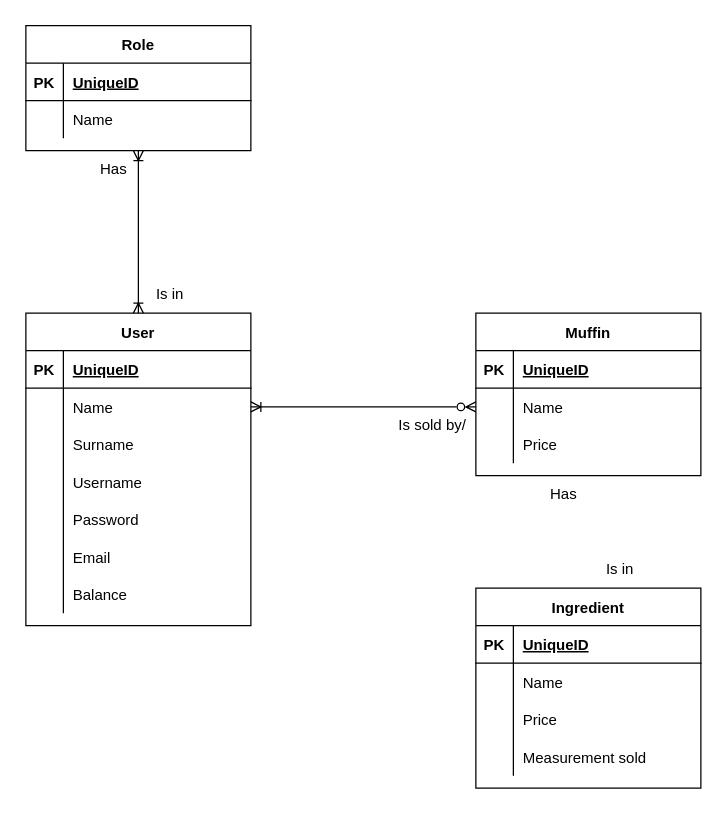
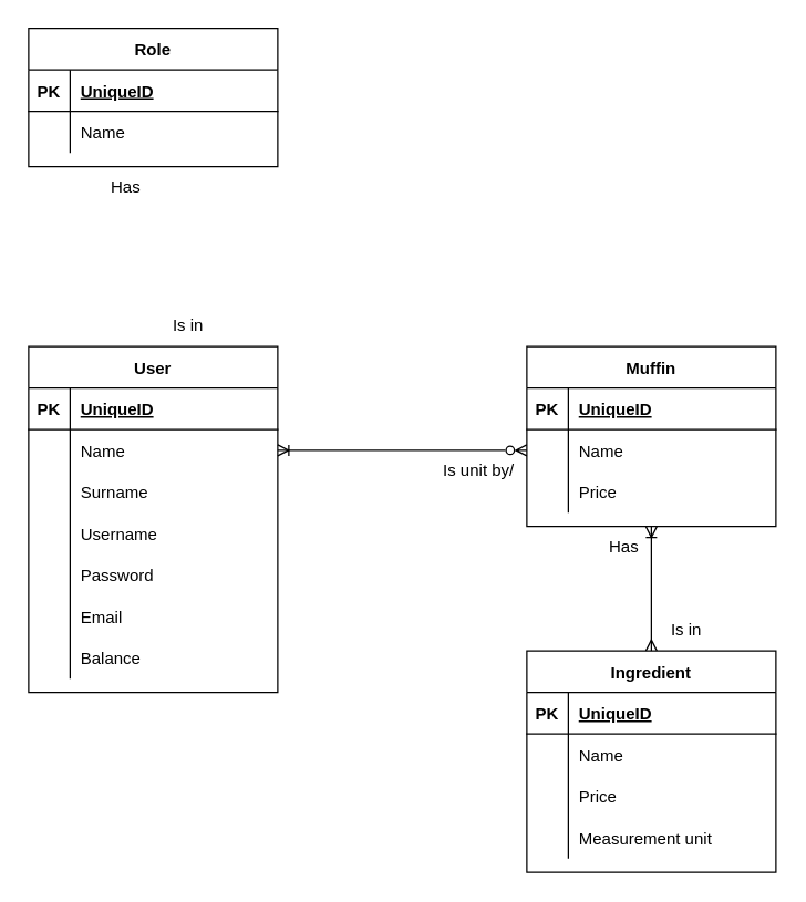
  <mxCell id="0" />
  <mxCell id="1" parent="0" />
  <mxCell id="2" value="User" style="shape=table;startSize=30;container=1;collapsible=1;childLayout=tableLayout;fixedRows=1;rowLines=0;fontStyle=1;align=center;resizeLast=1;" vertex="1" parent="1"><mxGeometry x="20" y="250" width="180" height="250" as="geometry" /></mxCell>
  <mxCell id="3" value="" style="shape=tableRow;horizontal=0;startSize=0;swimlaneHead=0;swimlaneBody=0;fillColor=none;collapsible=0;dropTarget=0;points=[[0,0.5],[1,0.5]];portConstraint=eastwest;top=0;left=0;right=0;bottom=1;" vertex="1" parent="2"><mxGeometry y="30" width="180" height="30" as="geometry" /></mxCell>
  <mxCell id="4" value="PK" style="shape=partialRectangle;connectable=0;fillColor=none;top=0;left=0;bottom=0;right=0;fontStyle=1;overflow=hidden;" vertex="1" parent="3"><mxGeometry width="30" height="30" as="geometry"><mxRectangle width="30" height="30" as="alternateBounds" /></mxGeometry></mxCell>
  <mxCell id="5" value="UniqueID" style="shape=partialRectangle;connectable=0;fillColor=none;top=0;left=0;bottom=0;right=0;align=left;spacingLeft=6;fontStyle=5;overflow=hidden;" vertex="1" parent="3"><mxGeometry x="30" width="150" height="30" as="geometry"><mxRectangle width="150" height="30" as="alternateBounds" /></mxGeometry></mxCell>
  <mxCell id="6" value="" style="shape=tableRow;horizontal=0;startSize=0;swimlaneHead=0;swimlaneBody=0;fillColor=none;collapsible=0;dropTarget=0;points=[[0,0.5],[1,0.5]];portConstraint=eastwest;top=0;left=0;right=0;bottom=0;" vertex="1" parent="2"><mxGeometry y="60" width="180" height="30" as="geometry" /></mxCell>
  <mxCell id="7" value="" style="shape=partialRectangle;connectable=0;fillColor=none;top=0;left=0;bottom=0;right=0;editable=1;overflow=hidden;" vertex="1" parent="6"><mxGeometry width="30" height="30" as="geometry"><mxRectangle width="30" height="30" as="alternateBounds" /></mxGeometry></mxCell>
  <mxCell id="8" value="Name" style="shape=partialRectangle;connectable=0;fillColor=none;top=0;left=0;bottom=0;right=0;align=left;spacingLeft=6;overflow=hidden;" vertex="1" parent="6"><mxGeometry x="30" width="150" height="30" as="geometry"><mxRectangle width="150" height="30" as="alternateBounds" /></mxGeometry></mxCell>
  <mxCell id="9" value="" style="shape=tableRow;horizontal=0;startSize=0;swimlaneHead=0;swimlaneBody=0;fillColor=none;collapsible=0;dropTarget=0;points=[[0,0.5],[1,0.5]];portConstraint=eastwest;top=0;left=0;right=0;bottom=0;" vertex="1" parent="2"><mxGeometry y="90" width="180" height="30" as="geometry" /></mxCell>
  <mxCell id="10" value="" style="shape=partialRectangle;connectable=0;fillColor=none;top=0;left=0;bottom=0;right=0;editable=1;overflow=hidden;" vertex="1" parent="9"><mxGeometry width="30" height="30" as="geometry"><mxRectangle width="30" height="30" as="alternateBounds" /></mxGeometry></mxCell>
  <mxCell id="11" value="Surname" style="shape=partialRectangle;connectable=0;fillColor=none;top=0;left=0;bottom=0;right=0;align=left;spacingLeft=6;overflow=hidden;" vertex="1" parent="9"><mxGeometry x="30" width="150" height="30" as="geometry"><mxRectangle width="150" height="30" as="alternateBounds" /></mxGeometry></mxCell>
  <mxCell id="12" value="" style="shape=tableRow;horizontal=0;startSize=0;swimlaneHead=0;swimlaneBody=0;fillColor=none;collapsible=0;dropTarget=0;points=[[0,0.5],[1,0.5]];portConstraint=eastwest;top=0;left=0;right=0;bottom=0;" vertex="1" parent="2"><mxGeometry y="120" width="180" height="30" as="geometry" /></mxCell>
  <mxCell id="13" value="" style="shape=partialRectangle;connectable=0;fillColor=none;top=0;left=0;bottom=0;right=0;editable=1;overflow=hidden;" vertex="1" parent="12"><mxGeometry width="30" height="30" as="geometry"><mxRectangle width="30" height="30" as="alternateBounds" /></mxGeometry></mxCell>
  <mxCell id="14" value="Username" style="shape=partialRectangle;connectable=0;fillColor=none;top=0;left=0;bottom=0;right=0;align=left;spacingLeft=6;overflow=hidden;" vertex="1" parent="12"><mxGeometry x="30" width="150" height="30" as="geometry"><mxRectangle width="150" height="30" as="alternateBounds" /></mxGeometry></mxCell>
  <mxCell id="15" style="shape=tableRow;horizontal=0;startSize=0;swimlaneHead=0;swimlaneBody=0;fillColor=none;collapsible=0;dropTarget=0;points=[[0,0.5],[1,0.5]];portConstraint=eastwest;top=0;left=0;right=0;bottom=0;" vertex="1" parent="2"><mxGeometry y="150" width="180" height="30" as="geometry" /></mxCell>
  <mxCell id="16" style="shape=partialRectangle;connectable=0;fillColor=none;top=0;left=0;bottom=0;right=0;editable=1;overflow=hidden;" vertex="1" parent="15"><mxGeometry width="30" height="30" as="geometry"><mxRectangle width="30" height="30" as="alternateBounds" /></mxGeometry></mxCell>
  <mxCell id="17" value="Password" style="shape=partialRectangle;connectable=0;fillColor=none;top=0;left=0;bottom=0;right=0;align=left;spacingLeft=6;overflow=hidden;" vertex="1" parent="15"><mxGeometry x="30" width="150" height="30" as="geometry"><mxRectangle width="150" height="30" as="alternateBounds" /></mxGeometry></mxCell>
  <mxCell id="18" style="shape=tableRow;horizontal=0;startSize=0;swimlaneHead=0;swimlaneBody=0;fillColor=none;collapsible=0;dropTarget=0;points=[[0,0.5],[1,0.5]];portConstraint=eastwest;top=0;left=0;right=0;bottom=0;" vertex="1" parent="2"><mxGeometry y="180" width="180" height="30" as="geometry" /></mxCell>
  <mxCell id="19" style="shape=partialRectangle;connectable=0;fillColor=none;top=0;left=0;bottom=0;right=0;editable=1;overflow=hidden;" vertex="1" parent="18"><mxGeometry width="30" height="30" as="geometry"><mxRectangle width="30" height="30" as="alternateBounds" /></mxGeometry></mxCell>
  <mxCell id="20" value="Email" style="shape=partialRectangle;connectable=0;fillColor=none;top=0;left=0;bottom=0;right=0;align=left;spacingLeft=6;overflow=hidden;" vertex="1" parent="18"><mxGeometry x="30" width="150" height="30" as="geometry"><mxRectangle width="150" height="30" as="alternateBounds" /></mxGeometry></mxCell>
  <mxCell id="21" style="shape=tableRow;horizontal=0;startSize=0;swimlaneHead=0;swimlaneBody=0;fillColor=none;collapsible=0;dropTarget=0;points=[[0,0.5],[1,0.5]];portConstraint=eastwest;top=0;left=0;right=0;bottom=0;" vertex="1" parent="2"><mxGeometry y="210" width="180" height="30" as="geometry" /></mxCell>
  <mxCell id="22" style="shape=partialRectangle;connectable=0;fillColor=none;top=0;left=0;bottom=0;right=0;editable=1;overflow=hidden;" vertex="1" parent="21"><mxGeometry width="30" height="30" as="geometry"><mxRectangle width="30" height="30" as="alternateBounds" /></mxGeometry></mxCell>
  <mxCell id="23" value="Balance" style="shape=partialRectangle;connectable=0;fillColor=none;top=0;left=0;bottom=0;right=0;align=left;spacingLeft=6;overflow=hidden;" vertex="1" parent="21"><mxGeometry x="30" width="150" height="30" as="geometry"><mxRectangle width="150" height="30" as="alternateBounds" /></mxGeometry></mxCell>
+ <mxCell id="24" style="edgeStyle=orthogonalEdgeStyle;rounded=0;orthogonalLoop=1;jettySize=auto;html=1;entryX=0.5;entryY=0;entryDx=0;entryDy=0;endArrow=ERmany;endFill=0;startArrow=ERoneToMany;startFill=0;" edge="1" parent="1" source="25" target="35"><mxGeometry relative="1" as="geometry" /></mxCell>
  <mxCell id="25" value="Muffin" style="shape=table;startSize=30;container=1;collapsible=1;childLayout=tableLayout;fixedRows=1;rowLines=0;fontStyle=1;align=center;resizeLast=1;" vertex="1" parent="1"><mxGeometry x="380" y="250" width="180" height="130" as="geometry" /></mxCell>
  <mxCell id="26" value="" style="shape=tableRow;horizontal=0;startSize=0;swimlaneHead=0;swimlaneBody=0;fillColor=none;collapsible=0;dropTarget=0;points=[[0,0.5],[1,0.5]];portConstraint=eastwest;top=0;left=0;right=0;bottom=1;" vertex="1" parent="25"><mxGeometry y="30" width="180" height="30" as="geometry" /></mxCell>
  <mxCell id="27" value="PK" style="shape=partialRectangle;connectable=0;fillColor=none;top=0;left=0;bottom=0;right=0;fontStyle=1;overflow=hidden;" vertex="1" parent="26"><mxGeometry width="30" height="30" as="geometry"><mxRectangle width="30" height="30" as="alternateBounds" /></mxGeometry></mxCell>
  <mxCell id="28" value="UniqueID" style="shape=partialRectangle;connectable=0;fillColor=none;top=0;left=0;bottom=0;right=0;align=left;spacingLeft=6;fontStyle=5;overflow=hidden;" vertex="1" parent="26"><mxGeometry x="30" width="150" height="30" as="geometry"><mxRectangle width="150" height="30" as="alternateBounds" /></mxGeometry></mxCell>
  <mxCell id="29" value="" style="shape=tableRow;horizontal=0;startSize=0;swimlaneHead=0;swimlaneBody=0;fillColor=none;collapsible=0;dropTarget=0;points=[[0,0.5],[1,0.5]];portConstraint=eastwest;top=0;left=0;right=0;bottom=0;" vertex="1" parent="25"><mxGeometry y="60" width="180" height="30" as="geometry" /></mxCell>
  <mxCell id="30" value="" style="shape=partialRectangle;connectable=0;fillColor=none;top=0;left=0;bottom=0;right=0;editable=1;overflow=hidden;" vertex="1" parent="29"><mxGeometry width="30" height="30" as="geometry"><mxRectangle width="30" height="30" as="alternateBounds" /></mxGeometry></mxCell>
  <mxCell id="31" value="Name" style="shape=partialRectangle;connectable=0;fillColor=none;top=0;left=0;bottom=0;right=0;align=left;spacingLeft=6;overflow=hidden;" vertex="1" parent="29"><mxGeometry x="30" width="150" height="30" as="geometry"><mxRectangle width="150" height="30" as="alternateBounds" /></mxGeometry></mxCell>
  <mxCell id="32" style="shape=tableRow;horizontal=0;startSize=0;swimlaneHead=0;swimlaneBody=0;fillColor=none;collapsible=0;dropTarget=0;points=[[0,0.5],[1,0.5]];portConstraint=eastwest;top=0;left=0;right=0;bottom=0;" vertex="1" parent="25"><mxGeometry y="90" width="180" height="30" as="geometry" /></mxCell>
  <mxCell id="33" style="shape=partialRectangle;connectable=0;fillColor=none;top=0;left=0;bottom=0;right=0;editable=1;overflow=hidden;" vertex="1" parent="32"><mxGeometry width="30" height="30" as="geometry"><mxRectangle width="30" height="30" as="alternateBounds" /></mxGeometry></mxCell>
  <mxCell id="34" value="Price" style="shape=partialRectangle;connectable=0;fillColor=none;top=0;left=0;bottom=0;right=0;align=left;spacingLeft=6;overflow=hidden;" vertex="1" parent="32"><mxGeometry x="30" width="150" height="30" as="geometry"><mxRectangle width="150" height="30" as="alternateBounds" /></mxGeometry></mxCell>
  <mxCell id="35" value="Ingredient" style="shape=table;startSize=30;container=1;collapsible=1;childLayout=tableLayout;fixedRows=1;rowLines=0;fontStyle=1;align=center;resizeLast=1;" vertex="1" parent="1"><mxGeometry x="380" y="470" width="180" height="160" as="geometry" /></mxCell>
  <mxCell id="36" value="" style="shape=tableRow;horizontal=0;startSize=0;swimlaneHead=0;swimlaneBody=0;fillColor=none;collapsible=0;dropTarget=0;points=[[0,0.5],[1,0.5]];portConstraint=eastwest;top=0;left=0;right=0;bottom=1;" vertex="1" parent="35"><mxGeometry y="30" width="180" height="30" as="geometry" /></mxCell>
  <mxCell id="37" value="PK" style="shape=partialRectangle;connectable=0;fillColor=none;top=0;left=0;bottom=0;right=0;fontStyle=1;overflow=hidden;" vertex="1" parent="36"><mxGeometry width="30" height="30" as="geometry"><mxRectangle width="30" height="30" as="alternateBounds" /></mxGeometry></mxCell>
  <mxCell id="38" value="UniqueID" style="shape=partialRectangle;connectable=0;fillColor=none;top=0;left=0;bottom=0;right=0;align=left;spacingLeft=6;fontStyle=5;overflow=hidden;" vertex="1" parent="36"><mxGeometry x="30" width="150" height="30" as="geometry"><mxRectangle width="150" height="30" as="alternateBounds" /></mxGeometry></mxCell>
  <mxCell id="39" value="" style="shape=tableRow;horizontal=0;startSize=0;swimlaneHead=0;swimlaneBody=0;fillColor=none;collapsible=0;dropTarget=0;points=[[0,0.5],[1,0.5]];portConstraint=eastwest;top=0;left=0;right=0;bottom=0;" vertex="1" parent="35"><mxGeometry y="60" width="180" height="30" as="geometry" /></mxCell>
  <mxCell id="40" value="" style="shape=partialRectangle;connectable=0;fillColor=none;top=0;left=0;bottom=0;right=0;editable=1;overflow=hidden;" vertex="1" parent="39"><mxGeometry width="30" height="30" as="geometry"><mxRectangle width="30" height="30" as="alternateBounds" /></mxGeometry></mxCell>
  <mxCell id="41" value="Name" style="shape=partialRectangle;connectable=0;fillColor=none;top=0;left=0;bottom=0;right=0;align=left;spacingLeft=6;overflow=hidden;" vertex="1" parent="39"><mxGeometry x="30" width="150" height="30" as="geometry"><mxRectangle width="150" height="30" as="alternateBounds" /></mxGeometry></mxCell>
  <mxCell id="42" style="shape=tableRow;horizontal=0;startSize=0;swimlaneHead=0;swimlaneBody=0;fillColor=none;collapsible=0;dropTarget=0;points=[[0,0.5],[1,0.5]];portConstraint=eastwest;top=0;left=0;right=0;bottom=0;" vertex="1" parent="35"><mxGeometry y="90" width="180" height="30" as="geometry" /></mxCell>
  <mxCell id="43" style="shape=partialRectangle;connectable=0;fillColor=none;top=0;left=0;bottom=0;right=0;editable=1;overflow=hidden;" vertex="1" parent="42"><mxGeometry width="30" height="30" as="geometry"><mxRectangle width="30" height="30" as="alternateBounds" /></mxGeometry></mxCell>
  <mxCell id="44" value="Price" style="shape=partialRectangle;connectable=0;fillColor=none;top=0;left=0;bottom=0;right=0;align=left;spacingLeft=6;overflow=hidden;" vertex="1" parent="42"><mxGeometry x="30" width="150" height="30" as="geometry"><mxRectangle width="150" height="30" as="alternateBounds" /></mxGeometry></mxCell>
  <mxCell id="45" style="shape=tableRow;horizontal=0;startSize=0;swimlaneHead=0;swimlaneBody=0;fillColor=none;collapsible=0;dropTarget=0;points=[[0,0.5],[1,0.5]];portConstraint=eastwest;top=0;left=0;right=0;bottom=0;" vertex="1" parent="35"><mxGeometry y="120" width="180" height="30" as="geometry" /></mxCell>
  <mxCell id="46" style="shape=partialRectangle;connectable=0;fillColor=none;top=0;left=0;bottom=0;right=0;editable=1;overflow=hidden;" vertex="1" parent="45"><mxGeometry width="30" height="30" as="geometry"><mxRectangle width="30" height="30" as="alternateBounds" /></mxGeometry></mxCell>
- <mxCell id="47" value="Measurement sold" style="shape=partialRectangle;connectable=0;fillColor=none;top=0;left=0;bottom=0;right=0;align=left;spacingLeft=6;overflow=hidden;" vertex="1" parent="45"><mxGeometry x="30" width="150" height="30" as="geometry"><mxRectangle width="150" height="30" as="alternateBounds" /></mxGeometry></mxCell>
+ <mxCell id="47" value="Measurement unit" style="shape=partialRectangle;connectable=0;fillColor=none;top=0;left=0;bottom=0;right=0;align=left;spacingLeft=6;overflow=hidden;" vertex="1" parent="45"><mxGeometry x="30" width="150" height="30" as="geometry"><mxRectangle width="150" height="30" as="alternateBounds" /></mxGeometry></mxCell>
  <mxCell id="48" value="Is in" style="text;html=1;align=center;verticalAlign=middle;resizable=0;points=[];autosize=1;strokeColor=none;fillColor=none;" vertex="1" parent="1"><mxGeometry x="470" y="440" width="50" height="30" as="geometry" /></mxCell>
  <mxCell id="49" value="Has" style="text;html=1;align=center;verticalAlign=middle;resizable=0;points=[];autosize=1;strokeColor=none;fillColor=none;" vertex="1" parent="1"><mxGeometry x="430" y="380" width="40" height="30" as="geometry" /></mxCell>
  <mxCell id="50" style="edgeStyle=orthogonalEdgeStyle;rounded=0;orthogonalLoop=1;jettySize=auto;html=1;startArrow=ERoneToMany;startFill=0;endArrow=ERzeroToMany;endFill=0;" edge="1" parent="1" source="6" target="29"><mxGeometry relative="1" as="geometry" /></mxCell>
- <mxCell id="51" value="Is sold by/" style="text;html=1;align=center;verticalAlign=middle;resizable=0;points=[];autosize=1;strokeColor=none;fillColor=none;" vertex="1" parent="1"><mxGeometry x="305" y="325" width="80" height="30" as="geometry" /></mxCell>
- <mxCell id="52" style="edgeStyle=orthogonalEdgeStyle;rounded=0;orthogonalLoop=1;jettySize=auto;html=1;entryX=0.5;entryY=0;entryDx=0;entryDy=0;startArrow=ERoneToMany;startFill=0;endArrow=ERoneToMany;endFill=0;" edge="1" parent="1" source="53" target="2"><mxGeometry relative="1" as="geometry" /></mxCell>
+ <mxCell id="51" value="Is unit by/" style="text;html=1;align=center;verticalAlign=middle;resizable=0;points=[];autosize=1;strokeColor=none;fillColor=none;" vertex="1" parent="1"><mxGeometry x="305" y="325" width="80" height="30" as="geometry" /></mxCell>
  <mxCell id="53" value="Role" style="shape=table;startSize=30;container=1;collapsible=1;childLayout=tableLayout;fixedRows=1;rowLines=0;fontStyle=1;align=center;resizeLast=1;" vertex="1" parent="1"><mxGeometry x="20" y="20" width="180" height="100" as="geometry" /></mxCell>
  <mxCell id="54" value="" style="shape=tableRow;horizontal=0;startSize=0;swimlaneHead=0;swimlaneBody=0;fillColor=none;collapsible=0;dropTarget=0;points=[[0,0.5],[1,0.5]];portConstraint=eastwest;top=0;left=0;right=0;bottom=1;" vertex="1" parent="53"><mxGeometry y="30" width="180" height="30" as="geometry" /></mxCell>
  <mxCell id="55" value="PK" style="shape=partialRectangle;connectable=0;fillColor=none;top=0;left=0;bottom=0;right=0;fontStyle=1;overflow=hidden;" vertex="1" parent="54"><mxGeometry width="30" height="30" as="geometry"><mxRectangle width="30" height="30" as="alternateBounds" /></mxGeometry></mxCell>
  <mxCell id="56" value="UniqueID" style="shape=partialRectangle;connectable=0;fillColor=none;top=0;left=0;bottom=0;right=0;align=left;spacingLeft=6;fontStyle=5;overflow=hidden;" vertex="1" parent="54"><mxGeometry x="30" width="150" height="30" as="geometry"><mxRectangle width="150" height="30" as="alternateBounds" /></mxGeometry></mxCell>
  <mxCell id="57" value="" style="shape=tableRow;horizontal=0;startSize=0;swimlaneHead=0;swimlaneBody=0;fillColor=none;collapsible=0;dropTarget=0;points=[[0,0.5],[1,0.5]];portConstraint=eastwest;top=0;left=0;right=0;bottom=0;" vertex="1" parent="53"><mxGeometry y="60" width="180" height="30" as="geometry" /></mxCell>
  <mxCell id="58" value="" style="shape=partialRectangle;connectable=0;fillColor=none;top=0;left=0;bottom=0;right=0;editable=1;overflow=hidden;" vertex="1" parent="57"><mxGeometry width="30" height="30" as="geometry"><mxRectangle width="30" height="30" as="alternateBounds" /></mxGeometry></mxCell>
  <mxCell id="59" value="Name" style="shape=partialRectangle;connectable=0;fillColor=none;top=0;left=0;bottom=0;right=0;align=left;spacingLeft=6;overflow=hidden;" vertex="1" parent="57"><mxGeometry x="30" width="150" height="30" as="geometry"><mxRectangle width="150" height="30" as="alternateBounds" /></mxGeometry></mxCell>
  <mxCell id="60" value="Is in" style="text;html=1;align=center;verticalAlign=middle;resizable=0;points=[];autosize=1;strokeColor=none;fillColor=none;" vertex="1" parent="1"><mxGeometry x="110" y="220" width="50" height="30" as="geometry" /></mxCell>
  <mxCell id="61" value="Has" style="text;html=1;align=center;verticalAlign=middle;resizable=0;points=[];autosize=1;strokeColor=none;fillColor=none;" vertex="1" parent="1"><mxGeometry x="70" y="120" width="40" height="30" as="geometry" /></mxCell>
